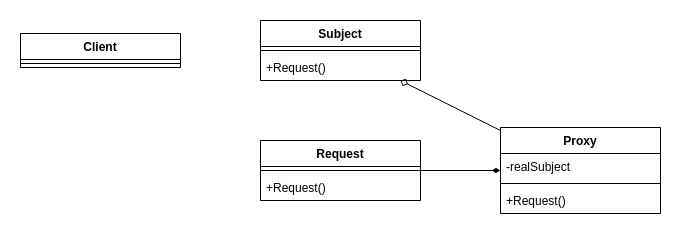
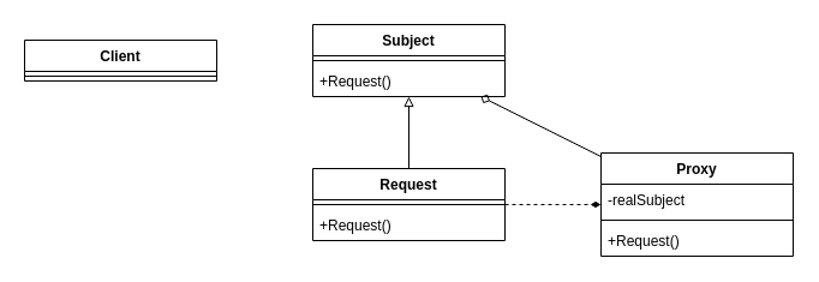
  <mxCell id="0" />
  <mxCell id="1" parent="0" />
  <mxCell id="2" value="Subject" style="swimlane;fontStyle=1;align=center;verticalAlign=top;childLayout=stackLayout;horizontal=1;startSize=26;horizontalStack=0;resizeParent=1;resizeParentMax=0;resizeLast=0;collapsible=1;marginBottom=0;whiteSpace=wrap;html=1;" vertex="1" parent="1"><mxGeometry x="260" y="20" width="160" height="60" as="geometry" /></mxCell>
  <mxCell id="3" value="" style="line;strokeWidth=1;fillColor=none;align=left;verticalAlign=middle;spacingTop=-1;spacingLeft=3;spacingRight=3;rotatable=0;labelPosition=right;points=[];portConstraint=eastwest;strokeColor=inherit;" vertex="1" parent="2"><mxGeometry y="26" width="160" height="8" as="geometry" /></mxCell>
  <mxCell id="4" value="+Request()" style="text;strokeColor=none;fillColor=none;align=left;verticalAlign=top;spacingLeft=4;spacingRight=4;overflow=hidden;rotatable=0;points=[[0,0.5],[1,0.5]];portConstraint=eastwest;whiteSpace=wrap;html=1;" vertex="1" parent="2"><mxGeometry y="34" width="160" height="26" as="geometry" /></mxCell>
- <mxCell id="6" style="edgeStyle=none;rounded=0;orthogonalLoop=1;jettySize=auto;html=1;endArrow=diamondThin;endFill=1;" edge="1" parent="1" source="7" target="11"><mxGeometry relative="1" as="geometry" /></mxCell>
+ <mxCell id="5" style="edgeStyle=none;rounded=0;orthogonalLoop=1;jettySize=auto;html=1;endArrow=block;endFill=0;" edge="1" parent="1" source="7" target="2"><mxGeometry relative="1" as="geometry" /></mxCell>
+ <mxCell id="6" style="edgeStyle=none;rounded=0;orthogonalLoop=1;jettySize=auto;html=1;endArrow=diamondThin;endFill=1;dashed=1;" edge="1" parent="1" source="7" target="11"><mxGeometry relative="1" as="geometry" /></mxCell>
  <mxCell id="7" value="Request" style="swimlane;fontStyle=1;align=center;verticalAlign=top;childLayout=stackLayout;horizontal=1;startSize=26;horizontalStack=0;resizeParent=1;resizeParentMax=0;resizeLast=0;collapsible=1;marginBottom=0;whiteSpace=wrap;html=1;" vertex="1" parent="1"><mxGeometry x="260" y="140" width="160" height="60" as="geometry" /></mxCell>
  <mxCell id="8" value="" style="line;strokeWidth=1;fillColor=none;align=left;verticalAlign=middle;spacingTop=-1;spacingLeft=3;spacingRight=3;rotatable=0;labelPosition=right;points=[];portConstraint=eastwest;strokeColor=inherit;" vertex="1" parent="7"><mxGeometry y="26" width="160" height="8" as="geometry" /></mxCell>
  <mxCell id="9" value="+Request()" style="text;strokeColor=none;fillColor=none;align=left;verticalAlign=top;spacingLeft=4;spacingRight=4;overflow=hidden;rotatable=0;points=[[0,0.5],[1,0.5]];portConstraint=eastwest;whiteSpace=wrap;html=1;" vertex="1" parent="7"><mxGeometry y="34" width="160" height="26" as="geometry" /></mxCell>
  <mxCell id="10" style="edgeStyle=none;rounded=0;orthogonalLoop=1;jettySize=auto;html=1;endArrow=diamond;endFill=0;" edge="1" parent="1" source="11" target="2"><mxGeometry relative="1" as="geometry" /></mxCell>
  <mxCell id="11" value="Proxy" style="swimlane;fontStyle=1;align=center;verticalAlign=top;childLayout=stackLayout;horizontal=1;startSize=26;horizontalStack=0;resizeParent=1;resizeParentMax=0;resizeLast=0;collapsible=1;marginBottom=0;whiteSpace=wrap;html=1;" vertex="1" parent="1"><mxGeometry x="500" y="127" width="160" height="86" as="geometry" /></mxCell>
  <mxCell id="12" value="-realSubject" style="text;strokeColor=none;fillColor=none;align=left;verticalAlign=top;spacingLeft=4;spacingRight=4;overflow=hidden;rotatable=0;points=[[0,0.5],[1,0.5]];portConstraint=eastwest;whiteSpace=wrap;html=1;" vertex="1" parent="11"><mxGeometry y="26" width="160" height="26" as="geometry" /></mxCell>
  <mxCell id="13" value="" style="line;strokeWidth=1;fillColor=none;align=left;verticalAlign=middle;spacingTop=-1;spacingLeft=3;spacingRight=3;rotatable=0;labelPosition=right;points=[];portConstraint=eastwest;strokeColor=inherit;" vertex="1" parent="11"><mxGeometry y="52" width="160" height="8" as="geometry" /></mxCell>
  <mxCell id="14" value="+Request()" style="text;strokeColor=none;fillColor=none;align=left;verticalAlign=top;spacingLeft=4;spacingRight=4;overflow=hidden;rotatable=0;points=[[0,0.5],[1,0.5]];portConstraint=eastwest;whiteSpace=wrap;html=1;" vertex="1" parent="11"><mxGeometry y="60" width="160" height="26" as="geometry" /></mxCell>
  <mxCell id="15" value="Client" style="swimlane;fontStyle=1;align=center;verticalAlign=top;childLayout=stackLayout;horizontal=1;startSize=26;horizontalStack=0;resizeParent=1;resizeParentMax=0;resizeLast=0;collapsible=1;marginBottom=0;whiteSpace=wrap;html=1;" vertex="1" parent="1"><mxGeometry x="20" y="33" width="160" height="34" as="geometry" /></mxCell>
  <mxCell id="16" value="" style="line;strokeWidth=1;fillColor=none;align=left;verticalAlign=middle;spacingTop=-1;spacingLeft=3;spacingRight=3;rotatable=0;labelPosition=right;points=[];portConstraint=eastwest;strokeColor=inherit;" vertex="1" parent="15"><mxGeometry y="26" width="160" height="8" as="geometry" /></mxCell>
